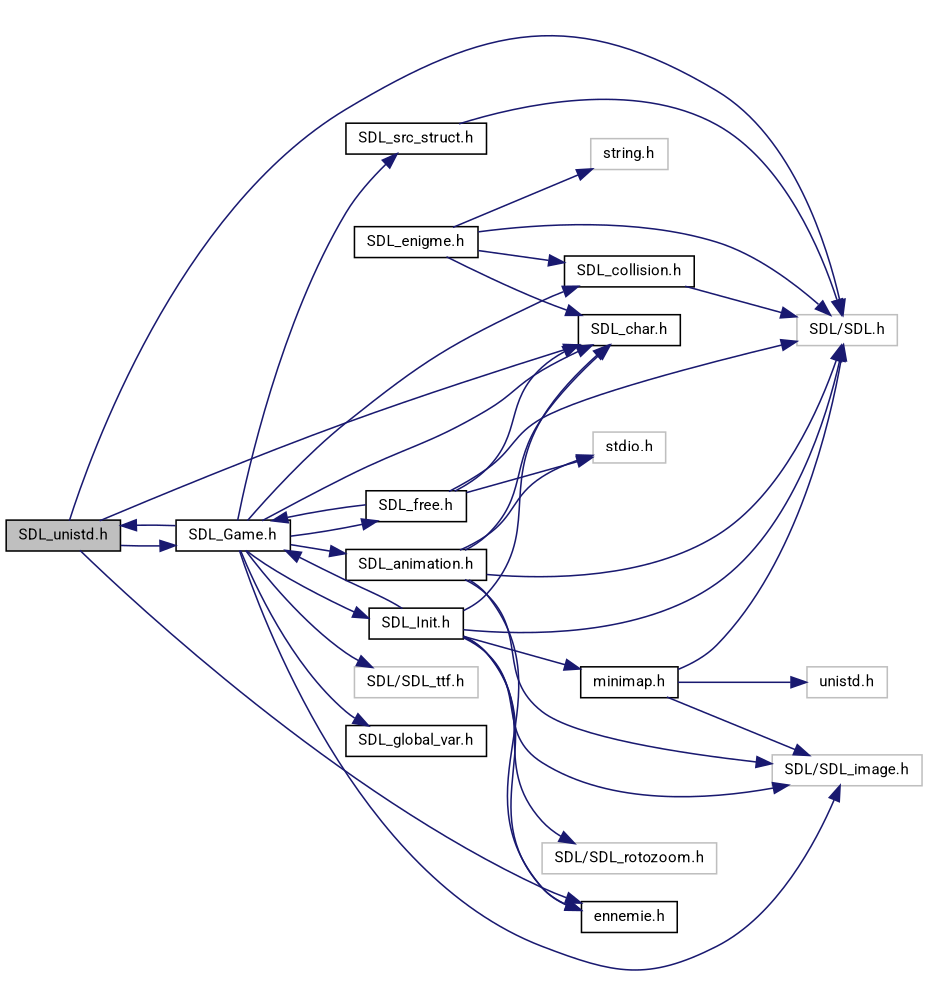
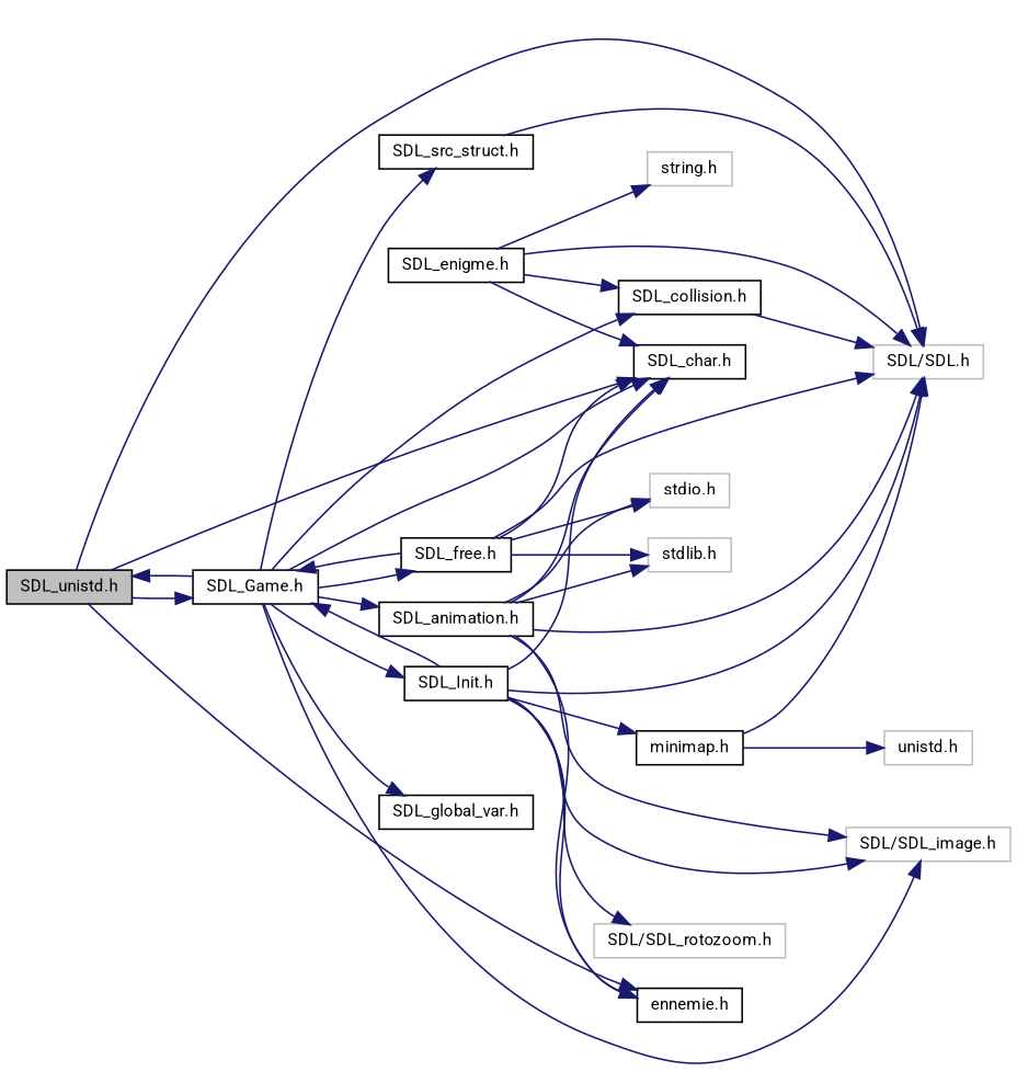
  digraph {
    rankdir=LR
    node [color=black fillcolor=white fontname=Roboto fontsize=10 shape=record style=filled]
    edge [color=midnightblue fontname=Roboto fontsize=10 labelfontname=Roboto labelfontsize=10 style=solid]
    n1 [fillcolor=grey75 fontcolor=black height=0.2 label="SDL_unistd.h" width=0.4]
    n2 [color=grey75 height=0.2 label="SDL/SDL.h" width=0.4]
    n3 [height=0.2 label="SDL_char.h" width=0.4]
    n4 [height=0.2 label="SDL_Game.h" width=0.4]
    n5 [height=0.2 label="ennemie.h" width=0.4]
    n6 [color=grey75 height=0.2 label="SDL/SDL_image.h" width=0.4]
-   n7 [color=grey75 height=0.2 label="SDL/SDL_ttf.h" width=0.4]
    n8 [height=0.2 label="SDL_src_struct.h" width=0.4]
    n9 [height=0.2 label="SDL_animation.h" width=0.4]
    n10 [height=0.2 label="SDL_collision.h" width=0.4]
    n11 [height=0.2 label="SDL_free.h" width=0.4]
    n12 [height=0.2 label="SDL_Init.h" width=0.4]
    n13 [height=0.2 label="SDL_global_var.h" width=0.4]
+   n14 [color=grey75 height=0.2 label="stdlib.h" width=0.4]
    n15 [color=grey75 height=0.2 label="stdio.h" width=0.4]
    n16 [height=0.2 label="minimap.h" width=0.4]
    n17 [color=grey75 height=0.2 label="SDL/SDL_rotozoom.h" width=0.4]
    n18 [height=0.2 label="SDL_enigme.h" width=0.4]
    n19 [color=grey75 height=0.2 label="string.h" width=0.4]
    n20 [color=grey75 height=0.2 label="unistd.h" width=0.4]
    n1 -> n2
    n1 -> n3
    n1 -> n4
    n1 -> n5
    n4 -> n1
    n4 -> n3
    n4 -> n6
-   n4 -> n7
    n4 -> n8
    n4 -> n9
    n4 -> n10
    n4 -> n11
    n4 -> n12
    n4 -> n13
    n8 -> n2
    n9 -> n2
    n9 -> n3
    n9 -> n5
    n9 -> n6
+   n9 -> n14
    n9 -> n15
    n10 -> n2
    n11 -> n2
    n11 -> n3
    n11 -> n4
+   n11 -> n14
    n11 -> n15
    n12 -> n2
    n12 -> n3
    n12 -> n4
    n12 -> n5
    n12 -> n6
    n12 -> n16
    n12 -> n17
    n16 -> n2
-   n16 -> n6
    n16 -> n20
    n18 -> n2
    n18 -> n3
    n18 -> n10
    n18 -> n19
  }
